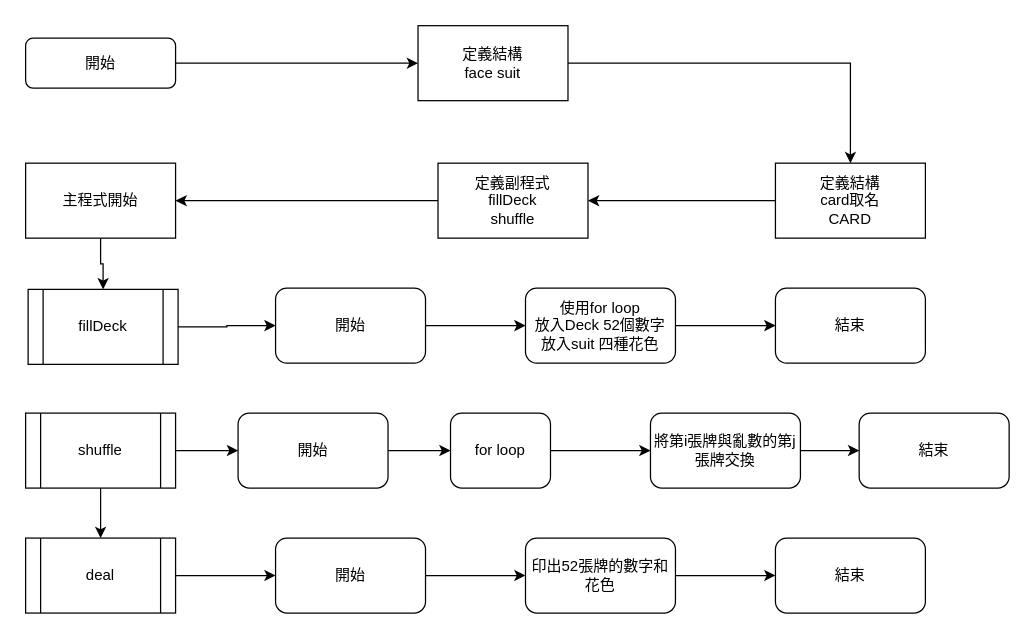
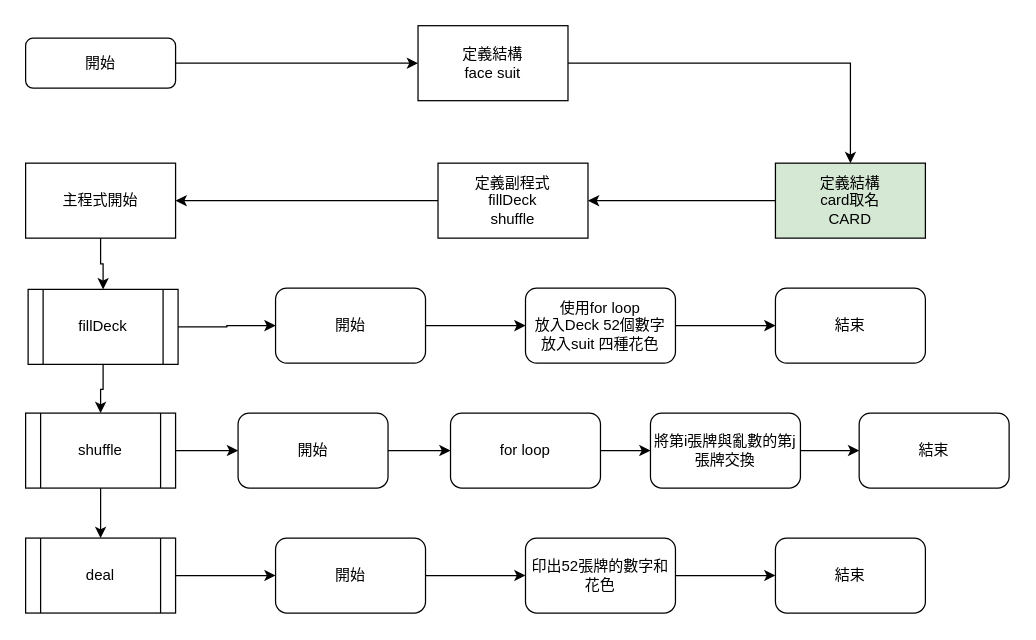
  <mxCell id="0" />
  <mxCell id="1" parent="0" />
  <mxCell id="2" value="" style="edgeStyle=orthogonalEdgeStyle;rounded=0;orthogonalLoop=1;jettySize=auto;html=1;" edge="1" parent="1" source="3" target="5"><mxGeometry relative="1" as="geometry" /></mxCell>
  <mxCell id="3" value="開始" style="rounded=1;whiteSpace=wrap;html=1;fontSize=12;glass=0;strokeWidth=1;shadow=0;" parent="1" vertex="1"><mxGeometry x="20" width="120" height="40" as="geometry" y="30" /></mxCell>
  <mxCell id="4" value="" style="edgeStyle=orthogonalEdgeStyle;rounded=0;orthogonalLoop=1;jettySize=auto;html=1;" edge="1" parent="1" source="5" target="7"><mxGeometry relative="1" as="geometry" /></mxCell>
  <mxCell id="5" value="定義結構&lt;br&gt;face suit" style="rounded=0;whiteSpace=wrap;html=1;" vertex="1" parent="1"><mxGeometry x="334" y="20" width="120" height="60" as="geometry" /></mxCell>
  <mxCell id="6" value="" style="edgeStyle=orthogonalEdgeStyle;rounded=0;orthogonalLoop=1;jettySize=auto;html=1;" edge="1" parent="1" source="7" target="35"><mxGeometry relative="1" as="geometry" /></mxCell>
- <mxCell id="7" value="定義結構&lt;br&gt;card取名&lt;br&gt;CARD" style="rounded=0;whiteSpace=wrap;html=1;" vertex="1" parent="1"><mxGeometry x="620" y="130" width="120" height="60" as="geometry" /></mxCell>
+ <mxCell id="7" value="定義結構&lt;br&gt;card取名&lt;br&gt;CARD" style="rounded=0;whiteSpace=wrap;html=1;fillColor=#d5e8d4;" vertex="1" parent="1"><mxGeometry x="620" y="130" width="120" height="60" as="geometry" /></mxCell>
  <mxCell id="8" value="" style="edgeStyle=orthogonalEdgeStyle;rounded=0;orthogonalLoop=1;jettySize=auto;html=1;" edge="1" parent="1" source="9" target="17"><mxGeometry relative="1" as="geometry" /></mxCell>
  <mxCell id="9" value="主程式開始" style="rounded=0;whiteSpace=wrap;html=1;" vertex="1" parent="1"><mxGeometry x="20" y="130" width="120" height="60" as="geometry" /></mxCell>
  <mxCell id="10" value="" style="edgeStyle=orthogonalEdgeStyle;rounded=0;orthogonalLoop=1;jettySize=auto;html=1;" edge="1" parent="1" source="12" target="14"><mxGeometry relative="1" as="geometry" /></mxCell>
  <mxCell id="11" value="" style="edgeStyle=orthogonalEdgeStyle;rounded=0;orthogonalLoop=1;jettySize=auto;html=1;" edge="1" parent="1" source="12" target="24"><mxGeometry relative="1" as="geometry" /></mxCell>
  <mxCell id="12" value="shuffle" style="shape=process;whiteSpace=wrap;html=1;backgroundOutline=1;" vertex="1" parent="1"><mxGeometry x="20" y="330" width="120" height="60" as="geometry" /></mxCell>
  <mxCell id="13" value="" style="edgeStyle=orthogonalEdgeStyle;rounded=0;orthogonalLoop=1;jettySize=auto;html=1;" edge="1" parent="1" source="14" target="30"><mxGeometry relative="1" as="geometry" /></mxCell>
  <mxCell id="14" value="deal" style="shape=process;whiteSpace=wrap;html=1;backgroundOutline=1;" vertex="1" parent="1"><mxGeometry x="20" y="430" width="120" height="60" as="geometry" /></mxCell>
+ <mxCell id="15" value="" style="edgeStyle=orthogonalEdgeStyle;rounded=0;orthogonalLoop=1;jettySize=auto;html=1;" edge="1" parent="1" source="17" target="12"><mxGeometry relative="1" as="geometry" /></mxCell>
  <mxCell id="16" value="" style="edgeStyle=orthogonalEdgeStyle;rounded=0;orthogonalLoop=1;jettySize=auto;html=1;" edge="1" parent="1" source="17" target="19"><mxGeometry relative="1" as="geometry" /></mxCell>
  <mxCell id="17" value="fillDeck" style="shape=process;whiteSpace=wrap;html=1;backgroundOutline=1;" vertex="1" parent="1"><mxGeometry x="22" y="231" width="120" height="60" as="geometry" /></mxCell>
  <mxCell id="18" value="" style="edgeStyle=orthogonalEdgeStyle;rounded=0;orthogonalLoop=1;jettySize=auto;html=1;" edge="1" parent="1" source="19" target="21"><mxGeometry relative="1" as="geometry" /></mxCell>
  <mxCell id="19" value="開始" style="rounded=1;whiteSpace=wrap;html=1;" vertex="1" parent="1"><mxGeometry x="220" y="230" width="120" height="60" as="geometry" /></mxCell>
  <mxCell id="20" value="" style="edgeStyle=orthogonalEdgeStyle;rounded=0;orthogonalLoop=1;jettySize=auto;html=1;" edge="1" parent="1" source="21" target="22"><mxGeometry relative="1" as="geometry" /></mxCell>
  <mxCell id="21" value="使用for loop&lt;br&gt;放入Deck 52個數字&lt;br&gt;放入suit 四種花色" style="rounded=1;whiteSpace=wrap;html=1;" vertex="1" parent="1"><mxGeometry x="420" y="230" width="120" height="60" as="geometry" /></mxCell>
  <mxCell id="22" value="結束" style="rounded=1;whiteSpace=wrap;html=1;" vertex="1" parent="1"><mxGeometry x="620" y="230" width="120" height="60" as="geometry" /></mxCell>
  <mxCell id="23" value="" style="edgeStyle=orthogonalEdgeStyle;rounded=0;orthogonalLoop=1;jettySize=auto;html=1;" edge="1" parent="1" source="24" target="26"><mxGeometry relative="1" as="geometry" /></mxCell>
  <mxCell id="24" value="開始" style="rounded=1;whiteSpace=wrap;html=1;" vertex="1" parent="1"><mxGeometry x="190" y="330" width="120" height="60" as="geometry" /></mxCell>
  <mxCell id="25" value="" style="edgeStyle=orthogonalEdgeStyle;rounded=0;orthogonalLoop=1;jettySize=auto;html=1;" edge="1" parent="1" source="26" target="28"><mxGeometry relative="1" as="geometry" /></mxCell>
- <mxCell id="26" value="for loop" style="rounded=1;whiteSpace=wrap;html=1;" vertex="1" parent="1"><mxGeometry x="360" y="330" width="80" height="60" as="geometry" /></mxCell>
+ <mxCell id="26" value="for loop" style="rounded=1;whiteSpace=wrap;html=1;" vertex="1" parent="1"><mxGeometry x="360" y="330" width="120" height="60" as="geometry" /></mxCell>
  <mxCell id="27" value="" style="edgeStyle=orthogonalEdgeStyle;rounded=0;orthogonalLoop=1;jettySize=auto;html=1;" edge="1" parent="1" source="28" target="36"><mxGeometry relative="1" as="geometry" /></mxCell>
  <mxCell id="28" value="將第i張牌與亂數的第j張牌交換" style="rounded=1;whiteSpace=wrap;html=1;" vertex="1" parent="1"><mxGeometry x="520" y="330" width="120" height="60" as="geometry" /></mxCell>
  <mxCell id="29" value="" style="edgeStyle=orthogonalEdgeStyle;rounded=0;orthogonalLoop=1;jettySize=auto;html=1;" edge="1" parent="1" source="30" target="32"><mxGeometry relative="1" as="geometry" /></mxCell>
  <mxCell id="30" value="開始" style="rounded=1;whiteSpace=wrap;html=1;" vertex="1" parent="1"><mxGeometry x="220" y="430" width="120" height="60" as="geometry" /></mxCell>
  <mxCell id="31" value="" style="edgeStyle=orthogonalEdgeStyle;rounded=0;orthogonalLoop=1;jettySize=auto;html=1;" edge="1" parent="1" source="32" target="33"><mxGeometry relative="1" as="geometry" /></mxCell>
  <mxCell id="32" value="印出52張牌的數字和花色" style="rounded=1;whiteSpace=wrap;html=1;" vertex="1" parent="1"><mxGeometry x="420" y="430" width="120" height="60" as="geometry" /></mxCell>
  <mxCell id="33" value="結束" style="rounded=1;whiteSpace=wrap;html=1;" vertex="1" parent="1"><mxGeometry x="620" y="430" width="120" height="60" as="geometry" /></mxCell>
  <mxCell id="34" value="" style="edgeStyle=orthogonalEdgeStyle;rounded=0;orthogonalLoop=1;jettySize=auto;html=1;" edge="1" parent="1" source="35" target="9"><mxGeometry relative="1" as="geometry" /></mxCell>
  <mxCell id="35" value="定義副程式&lt;br&gt;fillDeck&lt;br&gt;shuffle" style="rounded=0;whiteSpace=wrap;html=1;" vertex="1" parent="1"><mxGeometry x="350" y="130" width="120" height="60" as="geometry" /></mxCell>
  <mxCell id="36" value="結束" style="rounded=1;whiteSpace=wrap;html=1;" vertex="1" parent="1"><mxGeometry x="687" y="330" width="120" height="60" as="geometry" /></mxCell>
